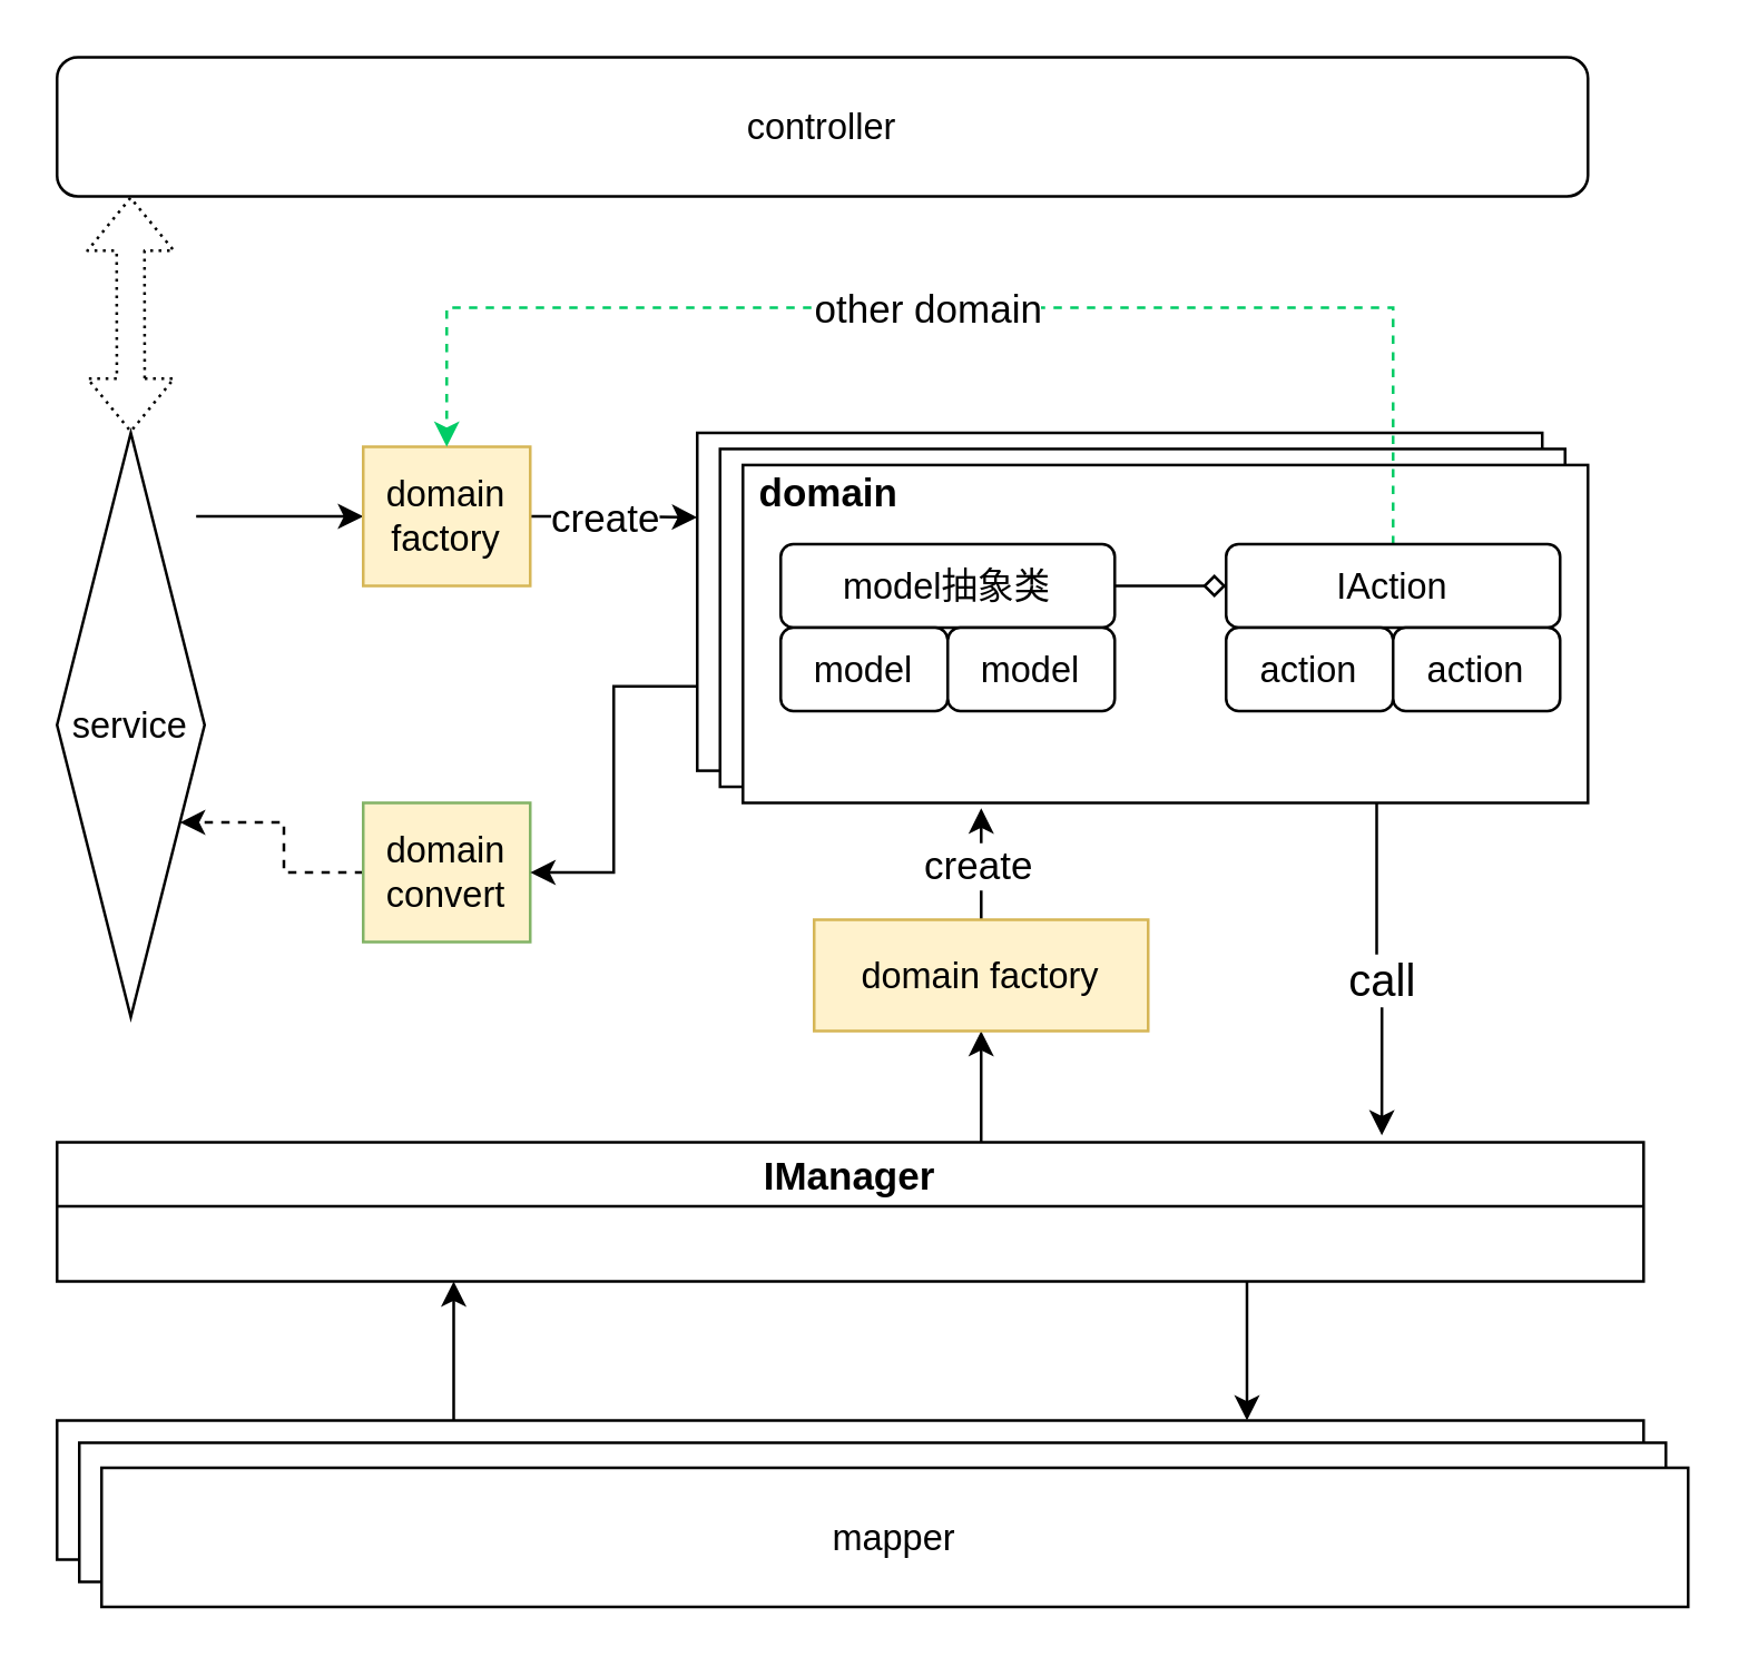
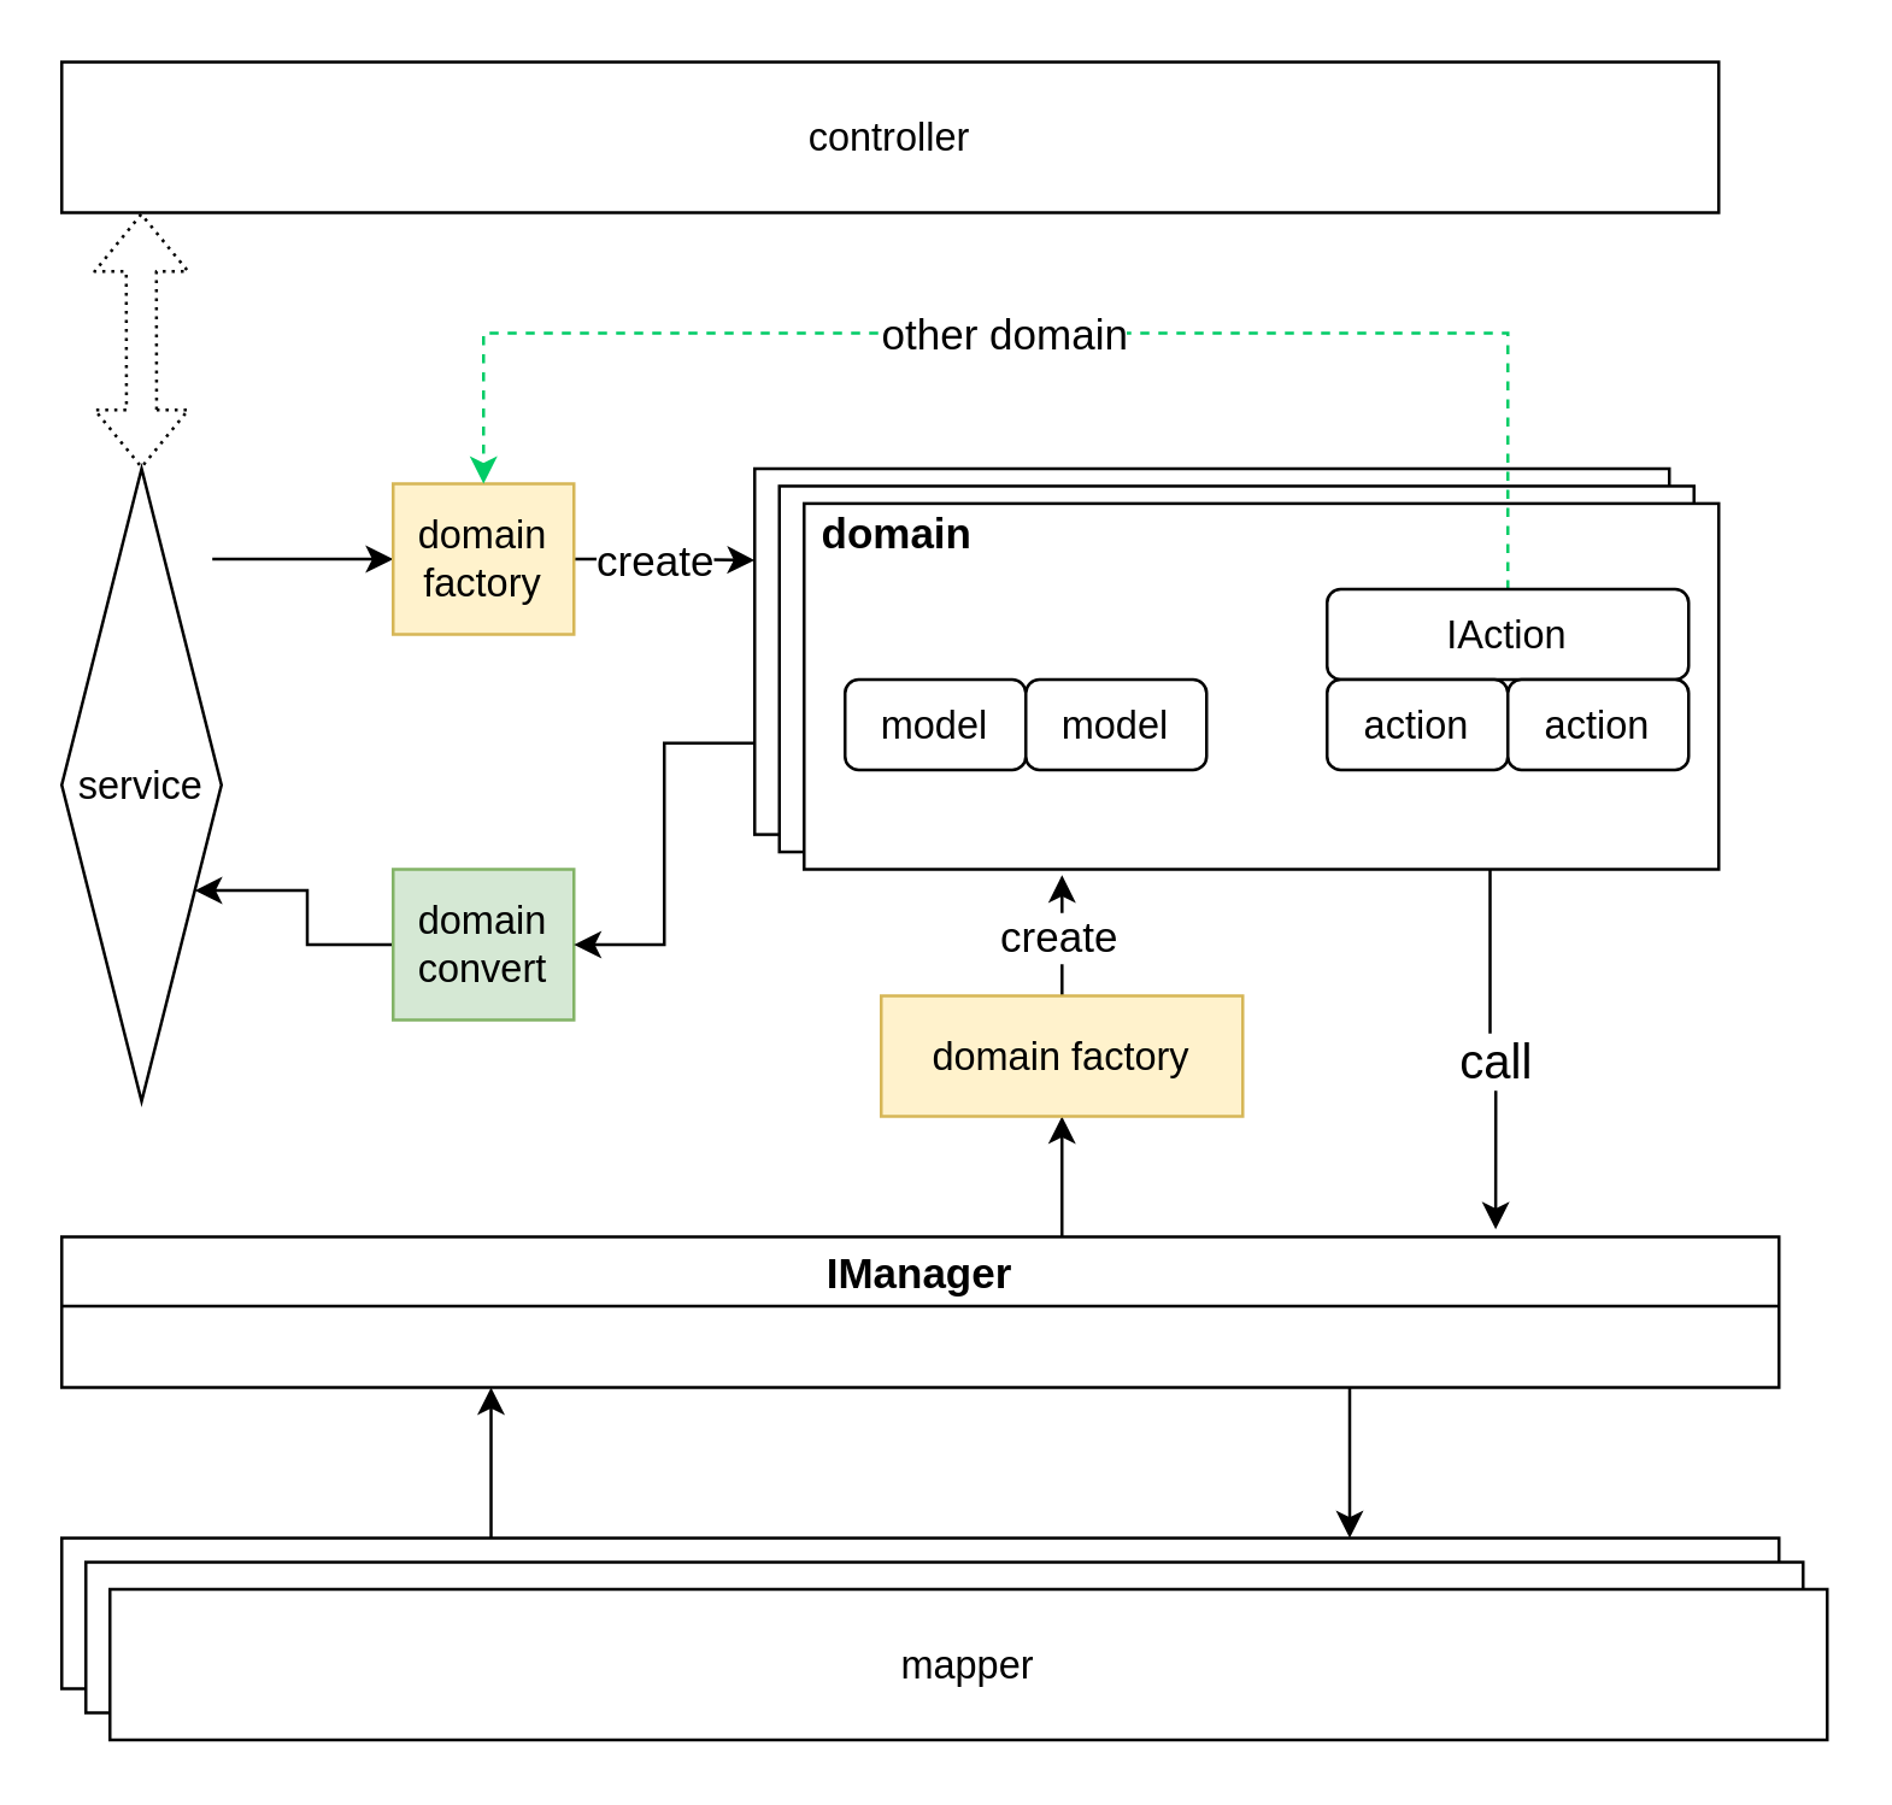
  <mxCell id="0" />
  <mxCell id="1" parent="0" />
- <mxCell id="2" value="controller" style="whiteSpace=wrap;html=1;fontSize=13;strokeWidth=1;rounded=1;" parent="1" vertex="1"><mxGeometry x="20" y="20" width="550" height="50" as="geometry" /></mxCell>
+ <mxCell id="2" value="controller" style="rounded=0;whiteSpace=wrap;html=1;fontSize=13;strokeWidth=1;" parent="1" vertex="1"><mxGeometry x="20" y="20" width="550" height="50" as="geometry" /></mxCell>
  <mxCell id="3" value="" style="edgeStyle=orthogonalEdgeStyle;rounded=0;orthogonalLoop=1;jettySize=auto;html=1;fontSize=13;strokeWidth=1;exitX=0.943;exitY=0.143;exitDx=0;exitDy=0;exitPerimeter=0;" parent="1" source="4" target="7" edge="1"><mxGeometry relative="1" as="geometry"><mxPoint x="90" y="185" as="sourcePoint" /><Array as="points" /></mxGeometry></mxCell>
  <mxCell id="4" value="service" style="rhombus;whiteSpace=wrap;html=1;fontSize=13;strokeWidth=1;" parent="1" vertex="1"><mxGeometry x="20" y="155" width="53" height="210" as="geometry" /></mxCell>
  <mxCell id="5" style="edgeStyle=orthogonalEdgeStyle;rounded=0;orthogonalLoop=1;jettySize=auto;html=1;entryX=0;entryY=0.25;entryDx=0;entryDy=0;fontSize=13;endArrow=classic;endFill=1;strokeWidth=1;" parent="1" source="7" target="9" edge="1"><mxGeometry relative="1" as="geometry" /></mxCell>
  <mxCell id="6" value="create" style="edgeLabel;html=1;align=center;verticalAlign=middle;resizable=0;points=[];fontSize=14;fontStyle=0" parent="5" vertex="1" connectable="0"><mxGeometry x="-0.158" y="1" relative="1" as="geometry"><mxPoint x="1" y="1" as="offset" /></mxGeometry></mxCell>
  <mxCell id="7" value="domain&lt;br&gt;factory" style="rounded=0;whiteSpace=wrap;html=1;fontSize=13;strokeWidth=1;fillColor=#fff2cc;strokeColor=#d6b656;" parent="1" vertex="1"><mxGeometry x="130" y="160" width="60" height="50" as="geometry" /></mxCell>
  <mxCell id="8" value="" style="group;strokeWidth=1;dashed=1;dashPattern=1 4;" parent="1" vertex="1" connectable="0"><mxGeometry x="250" y="155" width="320" height="133" as="geometry" /></mxCell>
  <mxCell id="9" value="" style="rounded=0;whiteSpace=wrap;html=1;fontSize=13;strokeWidth=1;" parent="8" vertex="1"><mxGeometry width="303.59" height="121.435" as="geometry" /></mxCell>
  <mxCell id="10" value="" style="rounded=0;whiteSpace=wrap;html=1;fontSize=13;strokeWidth=1;" parent="8" vertex="1"><mxGeometry x="8.205" y="5.783" width="303.59" height="121.435" as="geometry" /></mxCell>
  <mxCell id="11" value="&lt;blockquote style=&quot;margin: 0 0 0 40px ; border: none ; padding: 0px&quot;&gt;&lt;br&gt;&lt;/blockquote&gt;" style="rounded=0;whiteSpace=wrap;html=1;fontSize=13;strokeWidth=1;align=left;" parent="8" vertex="1"><mxGeometry x="16.41" y="11.565" width="303.59" height="121.435" as="geometry" /></mxCell>
  <mxCell id="12" value="&lt;font style=&quot;font-size: 14px&quot;&gt;&lt;b&gt;domain&lt;/b&gt;&lt;/font&gt;" style="text;html=1;align=center;verticalAlign=middle;resizable=0;points=[];autosize=1;strokeColor=none;fontSize=13;strokeWidth=1;" parent="8" vertex="1"><mxGeometry x="12.308" y="11.562" width="70" height="20" as="geometry" /></mxCell>
  <mxCell id="13" style="edgeStyle=orthogonalEdgeStyle;rounded=0;orthogonalLoop=1;jettySize=auto;html=1;entryX=0.5;entryY=1;entryDx=0;entryDy=0;fontSize=13;endArrow=classic;endFill=1;strokeWidth=1;" parent="1" source="26" target="20" edge="1"><mxGeometry relative="1" as="geometry"><mxPoint x="305" y="430" as="sourcePoint" /><Array as="points"><mxPoint x="352" y="420" /><mxPoint x="352" y="420" /></Array></mxGeometry></mxCell>
  <mxCell id="14" style="edgeStyle=orthogonalEdgeStyle;rounded=0;orthogonalLoop=1;jettySize=auto;html=1;entryX=0.75;entryY=0;entryDx=0;entryDy=0;fontSize=14;endArrow=classic;endFill=1;strokeWidth=1;exitX=0.75;exitY=1;exitDx=0;exitDy=0;" parent="1" source="26" target="16" edge="1"><mxGeometry relative="1" as="geometry"><mxPoint x="450" y="500" as="sourcePoint" /></mxGeometry></mxCell>
  <mxCell id="15" style="edgeStyle=orthogonalEdgeStyle;rounded=0;orthogonalLoop=1;jettySize=auto;html=1;exitX=0.25;exitY=0;exitDx=0;exitDy=0;entryX=0.25;entryY=1;entryDx=0;entryDy=0;fontSize=14;endArrow=classic;endFill=1;strokeWidth=1;" parent="1" source="16" target="26" edge="1"><mxGeometry relative="1" as="geometry"><mxPoint x="162.5" y="460" as="targetPoint" /></mxGeometry></mxCell>
  <mxCell id="16" value="mapper" style="rounded=0;whiteSpace=wrap;html=1;fontSize=13;strokeWidth=1;" parent="1" vertex="1"><mxGeometry x="20" y="510" width="570" height="50" as="geometry" /></mxCell>
- <mxCell id="17" style="edgeStyle=orthogonalEdgeStyle;rounded=0;orthogonalLoop=1;jettySize=auto;html=1;entryX=1;entryY=0.75;entryDx=0;entryDy=0;fontSize=13;endArrow=classic;endFill=1;strokeWidth=1;dashed=1;" parent="1" source="18" target="4" edge="1"><mxGeometry relative="1" as="geometry" /></mxCell>
- <mxCell id="18" value="domain&lt;br&gt;convert" style="rounded=0;whiteSpace=wrap;html=1;fontSize=13;strokeWidth=1;fillColor=#fff2cc;strokeColor=#82b366;" parent="1" vertex="1"><mxGeometry x="130" y="288" width="60" height="50" as="geometry" /></mxCell>
+ <mxCell id="17" style="edgeStyle=orthogonalEdgeStyle;rounded=0;orthogonalLoop=1;jettySize=auto;html=1;entryX=1;entryY=0.75;entryDx=0;entryDy=0;fontSize=13;endArrow=classic;endFill=1;strokeWidth=1;" parent="1" source="18" target="4" edge="1"><mxGeometry relative="1" as="geometry" /></mxCell>
+ <mxCell id="18" value="domain&lt;br&gt;convert" style="rounded=0;whiteSpace=wrap;html=1;fontSize=13;strokeWidth=1;fillColor=#d5e8d4;strokeColor=#82b366;" parent="1" vertex="1"><mxGeometry x="130" y="288" width="60" height="50" as="geometry" /></mxCell>
  <mxCell id="19" style="edgeStyle=orthogonalEdgeStyle;rounded=0;orthogonalLoop=1;jettySize=auto;html=1;entryX=0.282;entryY=1.016;entryDx=0;entryDy=0;entryPerimeter=0;fontSize=13;endArrow=classic;endFill=1;strokeWidth=1;" parent="1" source="20" target="11" edge="1"><mxGeometry relative="1" as="geometry" /></mxCell>
  <mxCell id="20" value="domain factory" style="rounded=0;whiteSpace=wrap;html=1;fontSize=13;strokeWidth=1;fillColor=#fff2cc;strokeColor=#d6b656;" parent="1" vertex="1"><mxGeometry x="292" y="330" width="120" height="40" as="geometry" /></mxCell>
  <mxCell id="21" style="edgeStyle=orthogonalEdgeStyle;rounded=0;orthogonalLoop=1;jettySize=auto;html=1;exitX=0.75;exitY=1;exitDx=0;exitDy=0;entryX=0.835;entryY=-0.05;entryDx=0;entryDy=0;entryPerimeter=0;fontSize=13;endArrow=classic;endFill=1;strokeWidth=1;" parent="1" source="11" target="26" edge="1"><mxGeometry relative="1" as="geometry"><mxPoint x="494.81" y="427" as="targetPoint" /></mxGeometry></mxCell>
  <mxCell id="22" value="&lt;font style=&quot;font-size: 16px&quot;&gt;&lt;span&gt;call&lt;/span&gt;&lt;/font&gt;" style="edgeLabel;html=1;align=center;verticalAlign=middle;resizable=0;points=[];fontSize=13;fontStyle=0" parent="21" vertex="1" connectable="0"><mxGeometry x="-0.281" y="1" relative="1" as="geometry"><mxPoint y="19" as="offset" /></mxGeometry></mxCell>
  <mxCell id="23" style="edgeStyle=orthogonalEdgeStyle;rounded=0;orthogonalLoop=1;jettySize=auto;html=1;exitX=0;exitY=0.75;exitDx=0;exitDy=0;entryX=1;entryY=0.5;entryDx=0;entryDy=0;fontSize=13;endArrow=classic;endFill=1;strokeWidth=1;" parent="1" source="9" target="18" edge="1"><mxGeometry relative="1" as="geometry" /></mxCell>
  <mxCell id="24" value="" style="shape=flexArrow;endArrow=classic;startArrow=classic;html=1;fontSize=14;strokeWidth=1;exitX=0.5;exitY=0;exitDx=0;exitDy=0;entryX=0.048;entryY=1;entryDx=0;entryDy=0;entryPerimeter=0;dashed=1;dashPattern=1 2;" parent="1" source="4" target="2" edge="1"><mxGeometry width="100" height="100" relative="1" as="geometry"><mxPoint x="190" y="280" as="sourcePoint" /><mxPoint x="290" y="180" as="targetPoint" /></mxGeometry></mxCell>
  <mxCell id="25" value="create" style="edgeLabel;html=1;align=center;verticalAlign=middle;resizable=0;points=[];fontSize=14;fontStyle=0" parent="1" vertex="1" connectable="0"><mxGeometry x="350" y="310" as="geometry" /></mxCell>
  <mxCell id="26" value="IManager" style="swimlane;fontSize=14;strokeWidth=1;glass=0;rounded=0;shadow=0;sketch=0;swimlaneLine=1;" parent="1" vertex="1"><mxGeometry x="20" y="410" width="570" height="50" as="geometry"><mxRectangle x="140" y="590" width="150" height="23" as="alternateBounds" /></mxGeometry></mxCell>
- <mxCell id="27" value="model抽象类" style="rounded=1;whiteSpace=wrap;html=1;fontSize=13;strokeWidth=1;" parent="1" vertex="1"><mxGeometry x="280" y="195" width="120" height="30" as="geometry" /></mxCell>
  <mxCell id="28" value="model" style="rounded=1;whiteSpace=wrap;html=1;fontSize=13;strokeWidth=1;" parent="1" vertex="1"><mxGeometry x="280" y="225" width="60" height="30" as="geometry" /></mxCell>
  <mxCell id="29" value="model" style="rounded=1;whiteSpace=wrap;html=1;fontSize=13;strokeWidth=1;" parent="1" vertex="1"><mxGeometry x="340" y="225" width="60" height="30" as="geometry" /></mxCell>
  <mxCell id="30" style="edgeStyle=orthogonalEdgeStyle;rounded=0;orthogonalLoop=1;jettySize=auto;html=1;exitX=0.5;exitY=0;exitDx=0;exitDy=0;entryX=0.5;entryY=0;entryDx=0;entryDy=0;fontSize=14;endArrow=classic;endFill=1;strokeWidth=1;strokeColor=#00CC66;dashed=1;" parent="1" source="32" target="7" edge="1"><mxGeometry relative="1" as="geometry"><Array as="points"><mxPoint x="500" y="110" /><mxPoint x="160" y="110" /></Array></mxGeometry></mxCell>
  <mxCell id="31" value="other domain" style="edgeLabel;html=1;align=center;verticalAlign=middle;resizable=0;points=[];fontSize=14;" parent="30" vertex="1" connectable="0"><mxGeometry x="0.154" relative="1" as="geometry"><mxPoint x="21" as="offset" /></mxGeometry></mxCell>
  <mxCell id="32" value="IAction" style="rounded=1;whiteSpace=wrap;html=1;fontSize=13;strokeWidth=1;" parent="1" vertex="1"><mxGeometry x="440" y="195" width="120" height="30" as="geometry" /></mxCell>
  <mxCell id="33" value="action" style="rounded=1;whiteSpace=wrap;html=1;fontSize=13;strokeWidth=1;" parent="1" vertex="1"><mxGeometry x="440" y="225" width="60" height="30" as="geometry" /></mxCell>
  <mxCell id="34" value="action" style="rounded=1;whiteSpace=wrap;html=1;fontSize=13;strokeWidth=1;" parent="1" vertex="1"><mxGeometry x="500" y="225" width="60" height="30" as="geometry" /></mxCell>
- <mxCell id="35" value="" style="edgeStyle=orthogonalEdgeStyle;rounded=0;orthogonalLoop=1;jettySize=auto;html=1;fontSize=13;strokeWidth=1;endArrow=diamond;endFill=0;entryX=0;entryY=0.5;entryDx=0;entryDy=0;" parent="1" source="27" target="32" edge="1"><mxGeometry x="412" y="340" as="geometry"><mxPoint x="460" y="210" as="targetPoint" /></mxGeometry></mxCell>
  <mxCell id="36" value="mapper" style="rounded=0;whiteSpace=wrap;html=1;fontSize=13;strokeWidth=1;" vertex="1" parent="1"><mxGeometry x="28" y="518" width="570" height="50" as="geometry" /></mxCell>
  <mxCell id="37" value="mapper" style="rounded=0;whiteSpace=wrap;html=1;fontSize=13;strokeWidth=1;" vertex="1" parent="1"><mxGeometry x="36" y="527" width="570" height="50" as="geometry" /></mxCell>
